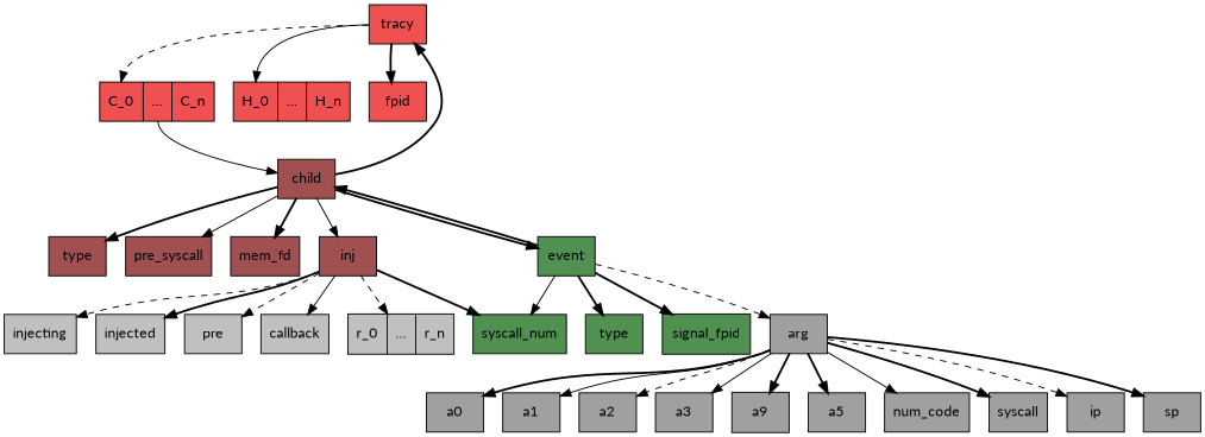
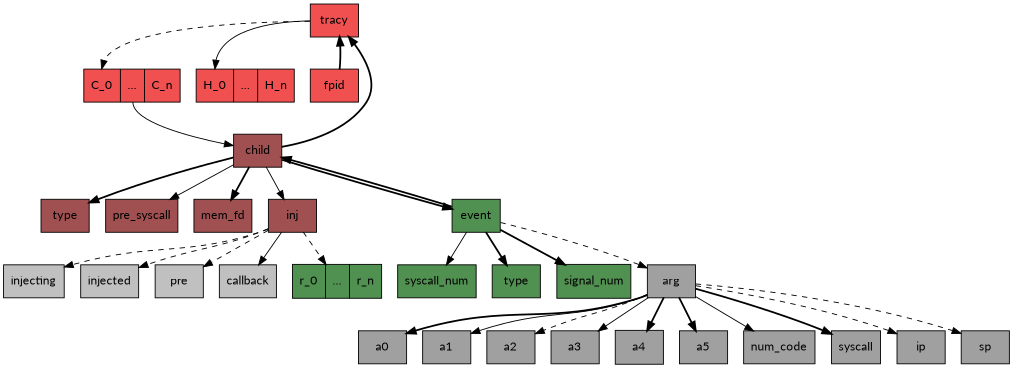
  digraph {
    fontname=Lato
    node [fillcolor="#A0A0A0" fontname=Lato shape=record style=filled]
    edge [fontname=Lato style=bold]
    tracy [fillcolor="#F05050"]
    n2 [fillcolor="#F05050" label="<f0> C_0 | <f1> … | <f2> C_n"]
    n3 [fillcolor="#F05050" label="<f0> H_0 | <f1> … | <f2> H_n"]
    n4 [fillcolor="#F05050" label=fpid]
    child [fillcolor="#A05050"]
    type [fillcolor="#A05050"]
    pre_syscall [fillcolor="#A05050"]
    mem_fd [fillcolor="#A05050"]
    inj [fillcolor="#A05050"]
    n10 [fillcolor="#509050" label=type]
    event [fillcolor="#509050"]
    syscall_num [fillcolor="#509050"]
-   signal_num [fillcolor="#509050" label=signal_fpid]
+   signal_num [fillcolor="#509050"]
    arg
    a0
    a1
    a2
    a3
-   a4 [label=a9]
+   a4
    a5
    n21 [label=num_code]
    syscall
    ip
    sp
    injecting [fillcolor="#C0C0C0"]
    injected [fillcolor="#C0C0C0"]
    pre [fillcolor="#C0C0C0"]
    callback [fillcolor="#C0C0C0"]
-   n29 [fillcolor="#C0C0C0" label="r_0 | … | r_n"]
+   n29 [fillcolor="#509050" label="r_0 | … | r_n"]
    subgraph sub_1 {
      tracy
      n2
      n3
      n4
    }
    subgraph sub_2 {
      child
      type
      pre_syscall
      mem_fd
      inj
    }
    subgraph sub_3 {
      n10
      event
      syscall_num
      signal_num
    }
    subgraph sub_4 {
      arg
      a0
      a1
      a2
      a3
      a4
      a5
      n21
      syscall
      ip
      sp
    }
    subgraph sub_5 {
      inj
      syscall_num
      injecting
      injected
      pre
      callback
      n29
    }
    tracy -> n2 [headport=f0 style=dashed]
    tracy -> n3 [headport=f0 style=solid]
-   tracy -> n4
+   n4 -> tracy
    n2 -> child [style=solid tailport=f1]
    child -> tracy
    child -> type
    child -> pre_syscall [style=solid]
    child -> mem_fd
    child -> inj [style=solid]
    child -> event
-   inj -> syscall_num
    inj -> injecting [style=dashed]
-   inj -> injected
+   inj -> injected [style=dashed]
    inj -> pre [style=dashed]
    inj -> callback [style=solid]
    inj -> n29 [style=dashed]
    event -> child
    event -> n10
    event -> syscall_num [style=solid]
    event -> signal_num
    event -> arg [style=dashed]
    arg -> a0
    arg -> a1 [style=solid]
    arg -> a2 [style=dashed]
    arg -> a3 [style=solid]
    arg -> a4
    arg -> a5
    arg -> n21 [style=solid]
    arg -> syscall
    arg -> ip [style=dashed]
-   arg -> sp
+   arg -> sp [style=dashed]
  }
